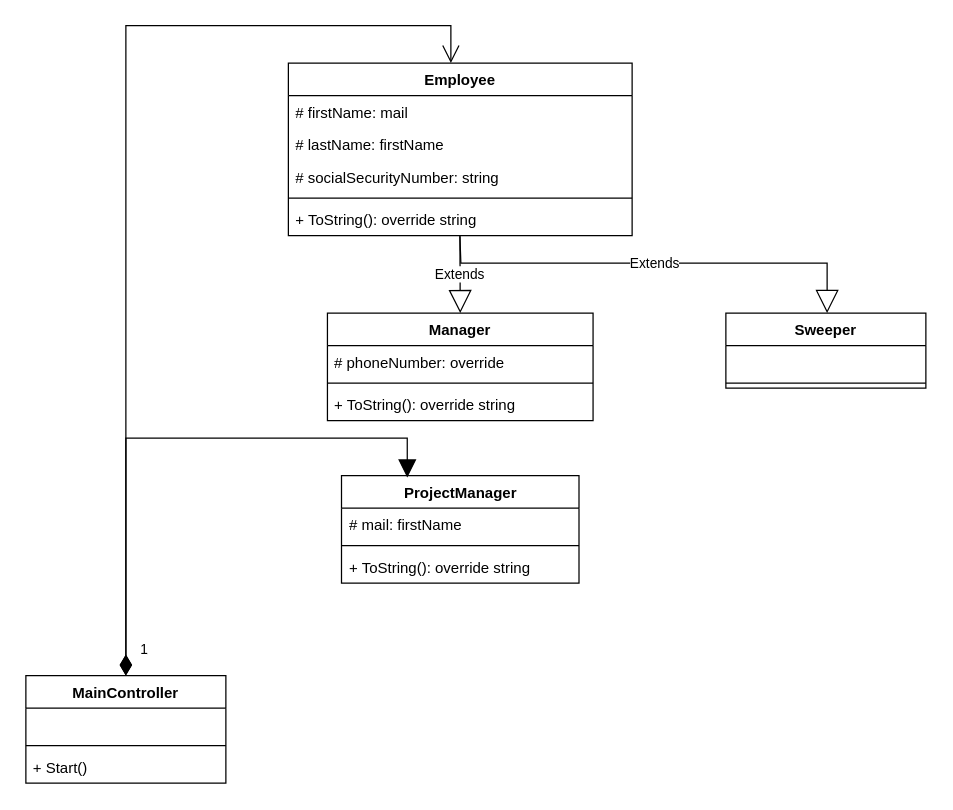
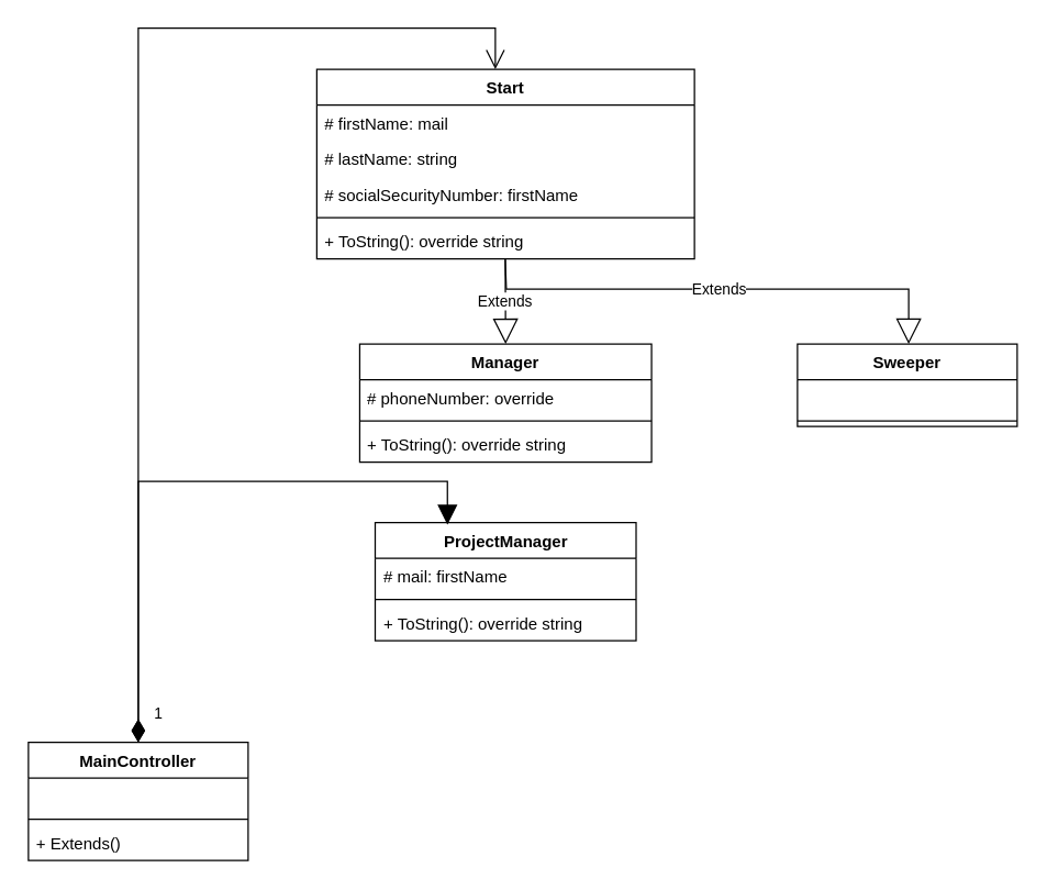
  <mxCell id="0" />
  <mxCell id="1" parent="0" />
- <mxCell id="2" value="Employee" style="swimlane;fontStyle=1;align=center;verticalAlign=top;childLayout=stackLayout;horizontal=1;startSize=26;horizontalStack=0;resizeParent=1;resizeParentMax=0;resizeLast=0;collapsible=1;marginBottom=0;whiteSpace=wrap;html=1;" vertex="1" parent="1"><mxGeometry x="230" y="50" width="275" height="138" as="geometry" /></mxCell>
+ <mxCell id="2" value="Start" style="swimlane;fontStyle=1;align=center;verticalAlign=top;childLayout=stackLayout;horizontal=1;startSize=26;horizontalStack=0;resizeParent=1;resizeParentMax=0;resizeLast=0;collapsible=1;marginBottom=0;whiteSpace=wrap;html=1;" vertex="1" parent="1"><mxGeometry x="230" y="50" width="275" height="138" as="geometry" /></mxCell>
  <mxCell id="3" value="# firstName: mail" style="text;strokeColor=none;fillColor=none;align=left;verticalAlign=top;spacingLeft=4;spacingRight=4;overflow=hidden;rotatable=0;points=[[0,0.5],[1,0.5]];portConstraint=eastwest;whiteSpace=wrap;html=1;" vertex="1" parent="2"><mxGeometry y="26" width="275" height="26" as="geometry" /></mxCell>
- <mxCell id="4" value="# lastName: firstName" style="text;strokeColor=none;fillColor=none;align=left;verticalAlign=top;spacingLeft=4;spacingRight=4;overflow=hidden;rotatable=0;points=[[0,0.5],[1,0.5]];portConstraint=eastwest;whiteSpace=wrap;html=1;" vertex="1" parent="2"><mxGeometry y="52" width="275" height="26" as="geometry" /></mxCell>
- <mxCell id="5" value="# socialSecurityNumber: string" style="text;strokeColor=none;fillColor=none;align=left;verticalAlign=top;spacingLeft=4;spacingRight=4;overflow=hidden;rotatable=0;points=[[0,0.5],[1,0.5]];portConstraint=eastwest;whiteSpace=wrap;html=1;" vertex="1" parent="2"><mxGeometry y="78" width="275" height="26" as="geometry" /></mxCell>
+ <mxCell id="4" value="# lastName: string" style="text;strokeColor=none;fillColor=none;align=left;verticalAlign=top;spacingLeft=4;spacingRight=4;overflow=hidden;rotatable=0;points=[[0,0.5],[1,0.5]];portConstraint=eastwest;whiteSpace=wrap;html=1;" vertex="1" parent="2"><mxGeometry y="52" width="275" height="26" as="geometry" /></mxCell>
+ <mxCell id="5" value="# socialSecurityNumber: firstName" style="text;strokeColor=none;fillColor=none;align=left;verticalAlign=top;spacingLeft=4;spacingRight=4;overflow=hidden;rotatable=0;points=[[0,0.5],[1,0.5]];portConstraint=eastwest;whiteSpace=wrap;html=1;" vertex="1" parent="2"><mxGeometry y="78" width="275" height="26" as="geometry" /></mxCell>
  <mxCell id="6" value="" style="line;strokeWidth=1;fillColor=none;align=left;verticalAlign=middle;spacingTop=-1;spacingLeft=3;spacingRight=3;rotatable=0;labelPosition=right;points=[];portConstraint=eastwest;strokeColor=inherit;" vertex="1" parent="2"><mxGeometry y="104" width="275" height="8" as="geometry" /></mxCell>
  <mxCell id="7" value="+ ToString(): override string" style="text;strokeColor=none;fillColor=none;align=left;verticalAlign=top;spacingLeft=4;spacingRight=4;overflow=hidden;rotatable=0;points=[[0,0.5],[1,0.5]];portConstraint=eastwest;whiteSpace=wrap;html=1;" vertex="1" parent="2"><mxGeometry y="112" width="275" height="26" as="geometry" /></mxCell>
  <mxCell id="8" value="Manager" style="swimlane;fontStyle=1;align=center;verticalAlign=top;childLayout=stackLayout;horizontal=1;startSize=26;horizontalStack=0;resizeParent=1;resizeParentMax=0;resizeLast=0;collapsible=1;marginBottom=0;whiteSpace=wrap;html=1;" vertex="1" parent="1"><mxGeometry x="261.25" y="250" width="212.5" height="86" as="geometry" /></mxCell>
  <mxCell id="9" value="# phoneNumber: override" style="text;strokeColor=none;fillColor=none;align=left;verticalAlign=top;spacingLeft=4;spacingRight=4;overflow=hidden;rotatable=0;points=[[0,0.5],[1,0.5]];portConstraint=eastwest;whiteSpace=wrap;html=1;" vertex="1" parent="8"><mxGeometry y="26" width="212.5" height="26" as="geometry" /></mxCell>
  <mxCell id="10" value="" style="line;strokeWidth=1;fillColor=none;align=left;verticalAlign=middle;spacingTop=-1;spacingLeft=3;spacingRight=3;rotatable=0;labelPosition=right;points=[];portConstraint=eastwest;strokeColor=inherit;" vertex="1" parent="8"><mxGeometry y="52" width="212.5" height="8" as="geometry" /></mxCell>
  <mxCell id="11" value="+ ToString(): override string" style="text;strokeColor=none;fillColor=none;align=left;verticalAlign=top;spacingLeft=4;spacingRight=4;overflow=hidden;rotatable=0;points=[[0,0.5],[1,0.5]];portConstraint=eastwest;whiteSpace=wrap;html=1;" vertex="1" parent="8"><mxGeometry y="60" width="212.5" height="26" as="geometry" /></mxCell>
  <mxCell id="12" value="ProjectManager" style="swimlane;fontStyle=1;align=center;verticalAlign=top;childLayout=stackLayout;horizontal=1;startSize=26;horizontalStack=0;resizeParent=1;resizeParentMax=0;resizeLast=0;collapsible=1;marginBottom=0;whiteSpace=wrap;html=1;" vertex="1" parent="1"><mxGeometry x="272.5" y="380" width="190" height="86" as="geometry" /></mxCell>
  <mxCell id="13" value="# mail: firstName" style="text;strokeColor=none;fillColor=none;align=left;verticalAlign=top;spacingLeft=4;spacingRight=4;overflow=hidden;rotatable=0;points=[[0,0.5],[1,0.5]];portConstraint=eastwest;whiteSpace=wrap;html=1;" vertex="1" parent="12"><mxGeometry y="26" width="190" height="26" as="geometry" /></mxCell>
  <mxCell id="14" value="" style="line;strokeWidth=1;fillColor=none;align=left;verticalAlign=middle;spacingTop=-1;spacingLeft=3;spacingRight=3;rotatable=0;labelPosition=right;points=[];portConstraint=eastwest;strokeColor=inherit;" vertex="1" parent="12"><mxGeometry y="52" width="190" height="8" as="geometry" /></mxCell>
  <mxCell id="15" value="+ ToString(): override string" style="text;strokeColor=none;fillColor=none;align=left;verticalAlign=top;spacingLeft=4;spacingRight=4;overflow=hidden;rotatable=0;points=[[0,0.5],[1,0.5]];portConstraint=eastwest;whiteSpace=wrap;html=1;" vertex="1" parent="12"><mxGeometry y="60" width="190" height="26" as="geometry" /></mxCell>
  <mxCell id="16" value="Sweeper" style="swimlane;fontStyle=1;align=center;verticalAlign=top;childLayout=stackLayout;horizontal=1;startSize=26;horizontalStack=0;resizeParent=1;resizeParentMax=0;resizeLast=0;collapsible=1;marginBottom=0;whiteSpace=wrap;html=1;" vertex="1" parent="1"><mxGeometry x="580" y="250" width="160" height="60" as="geometry" /></mxCell>
  <mxCell id="17" value="&amp;nbsp;&lt;br&gt;" style="text;strokeColor=none;fillColor=none;align=left;verticalAlign=top;spacingLeft=4;spacingRight=4;overflow=hidden;rotatable=0;points=[[0,0.5],[1,0.5]];portConstraint=eastwest;whiteSpace=wrap;html=1;" vertex="1" parent="16"><mxGeometry y="26" width="160" height="26" as="geometry" /></mxCell>
  <mxCell id="18" value="" style="line;strokeWidth=1;fillColor=none;align=left;verticalAlign=middle;spacingTop=-1;spacingLeft=3;spacingRight=3;rotatable=0;labelPosition=right;points=[];portConstraint=eastwest;strokeColor=inherit;" vertex="1" parent="16"><mxGeometry y="52" width="160" height="8" as="geometry" /></mxCell>
  <mxCell id="19" value="Extends" style="endArrow=block;endSize=16;endFill=0;html=1;rounded=0;entryX=0.5;entryY=0;entryDx=0;entryDy=0;exitX=0.499;exitY=1.013;exitDx=0;exitDy=0;exitPerimeter=0;" edge="1" parent="1" source="7" target="8"><mxGeometry width="160" relative="1" as="geometry"><mxPoint x="360" y="190" as="sourcePoint" /><mxPoint x="675" y="580" as="targetPoint" /></mxGeometry></mxCell>
  <mxCell id="20" value="MainController&lt;br&gt;" style="swimlane;fontStyle=1;align=center;verticalAlign=top;childLayout=stackLayout;horizontal=1;startSize=26;horizontalStack=0;resizeParent=1;resizeParentMax=0;resizeLast=0;collapsible=1;marginBottom=0;whiteSpace=wrap;html=1;" vertex="1" parent="1"><mxGeometry x="20" y="540" width="160" height="86" as="geometry" /></mxCell>
  <mxCell id="21" value="&amp;nbsp;" style="text;strokeColor=none;fillColor=none;align=left;verticalAlign=top;spacingLeft=4;spacingRight=4;overflow=hidden;rotatable=0;points=[[0,0.5],[1,0.5]];portConstraint=eastwest;whiteSpace=wrap;html=1;" vertex="1" parent="20"><mxGeometry y="26" width="160" height="26" as="geometry" /></mxCell>
  <mxCell id="22" value="" style="line;strokeWidth=1;fillColor=none;align=left;verticalAlign=middle;spacingTop=-1;spacingLeft=3;spacingRight=3;rotatable=0;labelPosition=right;points=[];portConstraint=eastwest;strokeColor=inherit;" vertex="1" parent="20"><mxGeometry y="52" width="160" height="8" as="geometry" /></mxCell>
- <mxCell id="23" value="+ Start()" style="text;strokeColor=none;fillColor=none;align=left;verticalAlign=top;spacingLeft=4;spacingRight=4;overflow=hidden;rotatable=0;points=[[0,0.5],[1,0.5]];portConstraint=eastwest;whiteSpace=wrap;html=1;" vertex="1" parent="20"><mxGeometry y="60" width="160" height="26" as="geometry" /></mxCell>
+ <mxCell id="23" value="+ Extends()" style="text;strokeColor=none;fillColor=none;align=left;verticalAlign=top;spacingLeft=4;spacingRight=4;overflow=hidden;rotatable=0;points=[[0,0.5],[1,0.5]];portConstraint=eastwest;whiteSpace=wrap;html=1;" vertex="1" parent="20"><mxGeometry y="60" width="160" height="26" as="geometry" /></mxCell>
  <mxCell id="24" value="1" style="endArrow=open;html=1;endSize=12;startArrow=diamondThin;startSize=14;startFill=1;edgeStyle=orthogonalEdgeStyle;align=left;verticalAlign=bottom;rounded=0;exitX=0.5;exitY=0;exitDx=0;exitDy=0;" edge="1" parent="1" source="20"><mxGeometry x="-0.973" y="-10" relative="1" as="geometry"><mxPoint x="60" y="470" as="sourcePoint" /><mxPoint x="360" y="50" as="targetPoint" /><Array as="points"><mxPoint x="100" y="20" /><mxPoint x="360" y="20" /><mxPoint x="360" y="50" /></Array><mxPoint as="offset" /></mxGeometry></mxCell>
  <mxCell id="25" value="1" style="endArrow=block;html=1;endSize=12;startArrow=diamondThin;startSize=14;startFill=1;edgeStyle=orthogonalEdgeStyle;align=left;verticalAlign=bottom;rounded=0;entryX=0.277;entryY=0.018;entryDx=0;entryDy=0;entryPerimeter=0;exitX=0.5;exitY=0;exitDx=0;exitDy=0;" edge="1" parent="1" source="20" target="12"><mxGeometry x="-0.948" y="-10" relative="1" as="geometry"><mxPoint x="210" y="520" as="sourcePoint" /><mxPoint x="370" y="520" as="targetPoint" /><Array as="points"><mxPoint x="100" y="350" /><mxPoint x="325" y="350" /></Array><mxPoint as="offset" /></mxGeometry></mxCell>
  <mxCell id="26" value="Extends" style="endArrow=block;endSize=16;endFill=0;html=1;rounded=0;entryX=0.5;entryY=0;entryDx=0;entryDy=0;exitX=0.499;exitY=1.016;exitDx=0;exitDy=0;exitPerimeter=0;" edge="1" parent="1" source="7"><mxGeometry x="-0.002" width="160" relative="1" as="geometry"><mxPoint x="368.5" y="188" as="sourcePoint" /><mxPoint x="661" y="250" as="targetPoint" /><Array as="points"><mxPoint x="368" y="210" /><mxPoint x="661" y="210" /></Array><mxPoint as="offset" /></mxGeometry></mxCell>
